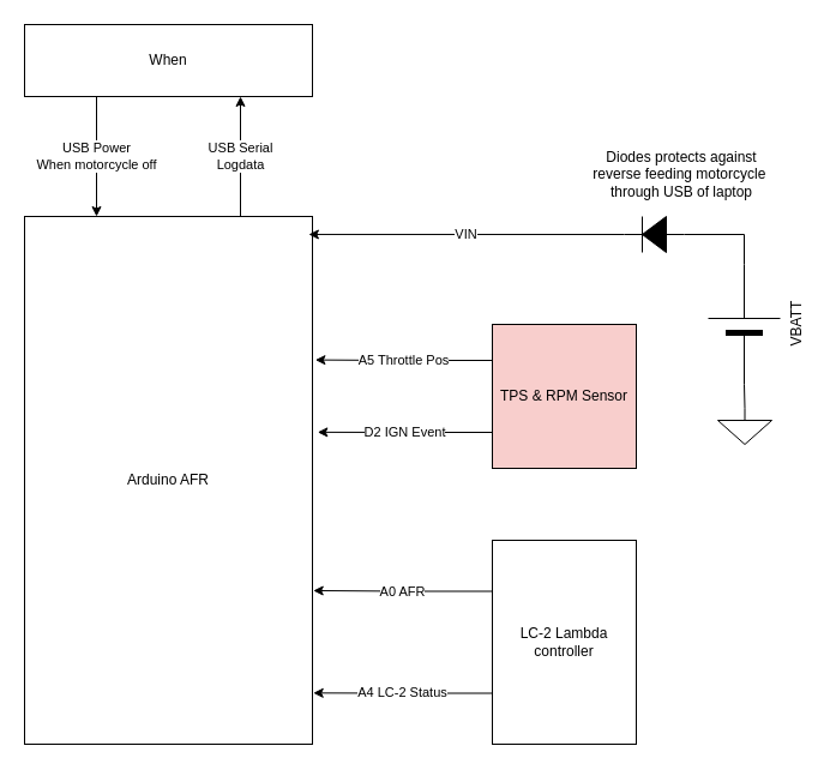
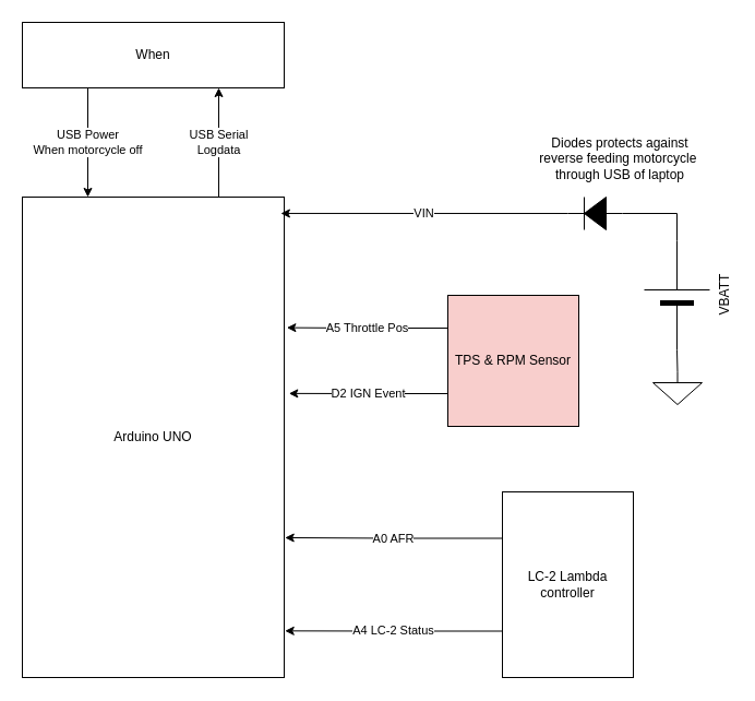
  <mxCell id="0" />
  <mxCell id="1" parent="0" />
  <mxCell id="2" value="USB Serial&lt;div&gt;Logdata&lt;/div&gt;" style="edgeStyle=orthogonalEdgeStyle;rounded=0;orthogonalLoop=1;jettySize=auto;html=1;exitX=0.75;exitY=0;exitDx=0;exitDy=0;entryX=0.75;entryY=1;entryDx=0;entryDy=0;" parent="1" source="3" target="5" edge="1"><mxGeometry relative="1" as="geometry" /></mxCell>
- <mxCell id="3" value="Arduino AFR" style="rounded=0;whiteSpace=wrap;html=1;" parent="1" vertex="1"><mxGeometry x="20" y="180" width="240" height="440" as="geometry" /></mxCell>
+ <mxCell id="3" value="Arduino UNO" style="rounded=0;whiteSpace=wrap;html=1;" parent="1" vertex="1"><mxGeometry x="20" y="180" width="240" height="440" as="geometry" /></mxCell>
  <mxCell id="4" value="USB Power&lt;div&gt;When motorcycle off&lt;/div&gt;" style="edgeStyle=orthogonalEdgeStyle;rounded=0;orthogonalLoop=1;jettySize=auto;html=1;exitX=0.25;exitY=1;exitDx=0;exitDy=0;entryX=0.25;entryY=0;entryDx=0;entryDy=0;" parent="1" source="5" target="3" edge="1"><mxGeometry relative="1" as="geometry" /></mxCell>
  <mxCell id="5" value="When" style="rounded=0;whiteSpace=wrap;html=1;" parent="1" vertex="1"><mxGeometry x="20" y="20" width="240" height="60" as="geometry" /></mxCell>
  <mxCell id="6" value="A5 Throttle Pos" style="edgeStyle=orthogonalEdgeStyle;rounded=0;orthogonalLoop=1;jettySize=auto;html=1;exitX=0;exitY=0.25;exitDx=0;exitDy=0;entryX=1.01;entryY=0.34;entryDx=0;entryDy=0;entryPerimeter=0;" parent="1" source="7" edge="1"><mxGeometry relative="1" as="geometry"><mxPoint x="262.4" y="299.6" as="targetPoint" /></mxGeometry></mxCell>
  <mxCell id="7" value="TPS &amp;amp; RPM Sensor" style="rounded=0;whiteSpace=wrap;html=1;fillColor=#f8cecc;" parent="1" vertex="1"><mxGeometry x="410" y="270" width="120" height="120" as="geometry" /></mxCell>
- <mxCell id="8" value="LC-2 Lambda controller" style="rounded=0;whiteSpace=wrap;html=1;" parent="1" vertex="1"><mxGeometry x="410" y="450" width="120" height="170" as="geometry" /></mxCell>
+ <mxCell id="8" value="LC-2 Lambda controller" style="rounded=0;whiteSpace=wrap;html=1;" parent="1" vertex="1"><mxGeometry x="460" y="450" width="120" height="170" as="geometry" /></mxCell>
  <mxCell id="9" value="A0 AFR" style="edgeStyle=orthogonalEdgeStyle;rounded=0;orthogonalLoop=1;jettySize=auto;html=1;exitX=0;exitY=0.25;exitDx=0;exitDy=0;entryX=1.003;entryY=0.709;entryDx=0;entryDy=0;entryPerimeter=0;" parent="1" source="8" target="3" edge="1"><mxGeometry relative="1" as="geometry" /></mxCell>
  <mxCell id="10" value="A4 LC-2 Status" style="edgeStyle=orthogonalEdgeStyle;rounded=0;orthogonalLoop=1;jettySize=auto;html=1;exitX=0;exitY=0.75;exitDx=0;exitDy=0;entryX=1.003;entryY=0.903;entryDx=0;entryDy=0;entryPerimeter=0;" parent="1" source="8" target="3" edge="1"><mxGeometry relative="1" as="geometry" /></mxCell>
  <mxCell id="11" value="D2 IGN Event" style="edgeStyle=orthogonalEdgeStyle;rounded=0;orthogonalLoop=1;jettySize=auto;html=1;exitX=0;exitY=0.75;exitDx=0;exitDy=0;entryX=1.018;entryY=0.477;entryDx=0;entryDy=0;entryPerimeter=0;" parent="1" source="7" edge="1"><mxGeometry relative="1" as="geometry"><mxPoint x="264.32" y="359.88" as="targetPoint" /></mxGeometry></mxCell>
  <mxCell id="12" value="VBATT" style="verticalLabelPosition=bottom;shadow=0;dashed=0;align=center;fillColor=strokeColor;html=1;verticalAlign=top;strokeWidth=1;shape=mxgraph.electrical.miscellaneous.monocell_battery;rotation=-90;" parent="1" vertex="1"><mxGeometry x="570" y="240" width="100" height="60" as="geometry" /></mxCell>
  <mxCell id="13" value="" style="pointerEvents=1;verticalLabelPosition=bottom;shadow=0;dashed=0;align=center;html=1;verticalAlign=top;shape=mxgraph.electrical.signal_sources.signal_ground;" parent="1" vertex="1"><mxGeometry x="598" y="340" width="45" height="30" as="geometry" /></mxCell>
  <mxCell id="14" value="" style="pointerEvents=1;fillColor=strokeColor;verticalLabelPosition=bottom;shadow=0;dashed=0;align=center;html=1;verticalAlign=top;shape=mxgraph.electrical.diodes.diode;rotation=-180;horizontal=1;" parent="1" vertex="1"><mxGeometry x="520" y="180" width="50" height="30" as="geometry" /></mxCell>
  <mxCell id="15" style="edgeStyle=orthogonalEdgeStyle;rounded=0;orthogonalLoop=1;jettySize=auto;html=1;exitX=0;exitY=0.5;exitDx=0;exitDy=0;exitPerimeter=0;entryX=0.5;entryY=0;entryDx=0;entryDy=0;entryPerimeter=0;endArrow=none;endFill=0;" parent="1" source="12" target="13" edge="1"><mxGeometry relative="1" as="geometry" /></mxCell>
  <mxCell id="16" style="edgeStyle=orthogonalEdgeStyle;rounded=0;orthogonalLoop=1;jettySize=auto;html=1;exitX=1;exitY=0.5;exitDx=0;exitDy=0;exitPerimeter=0;entryX=0;entryY=0.5;entryDx=0;entryDy=0;entryPerimeter=0;endArrow=none;endFill=0;" parent="1" source="12" target="14" edge="1"><mxGeometry relative="1" as="geometry" /></mxCell>
  <mxCell id="17" value="VIN" style="edgeStyle=orthogonalEdgeStyle;rounded=0;orthogonalLoop=1;jettySize=auto;html=1;exitX=1;exitY=0.5;exitDx=0;exitDy=0;exitPerimeter=0;entryX=0.987;entryY=0.034;entryDx=0;entryDy=0;entryPerimeter=0;" parent="1" source="14" target="3" edge="1"><mxGeometry relative="1" as="geometry" /></mxCell>
  <mxCell id="18" value="&lt;span style=&quot;text-wrap: nowrap;&quot;&gt;Diodes protects against&lt;/span&gt;&lt;div&gt;&lt;span style=&quot;text-wrap: nowrap;&quot;&gt;reverse feeding&amp;nbsp;&lt;/span&gt;&lt;span style=&quot;text-wrap: nowrap; background-color: initial;&quot;&gt;motorcycle&amp;nbsp;&lt;/span&gt;&lt;/div&gt;&lt;div&gt;&lt;span style=&quot;background-color: initial; text-wrap: nowrap;&quot;&gt;through&amp;nbsp;&lt;/span&gt;&lt;span style=&quot;text-wrap: nowrap; background-color: initial;&quot;&gt;USB of laptop&lt;/span&gt;&lt;/div&gt;" style="text;html=1;align=center;verticalAlign=middle;whiteSpace=wrap;rounded=0;" parent="1" vertex="1"><mxGeometry x="538" y="130" width="60" height="30" as="geometry" /></mxCell>
